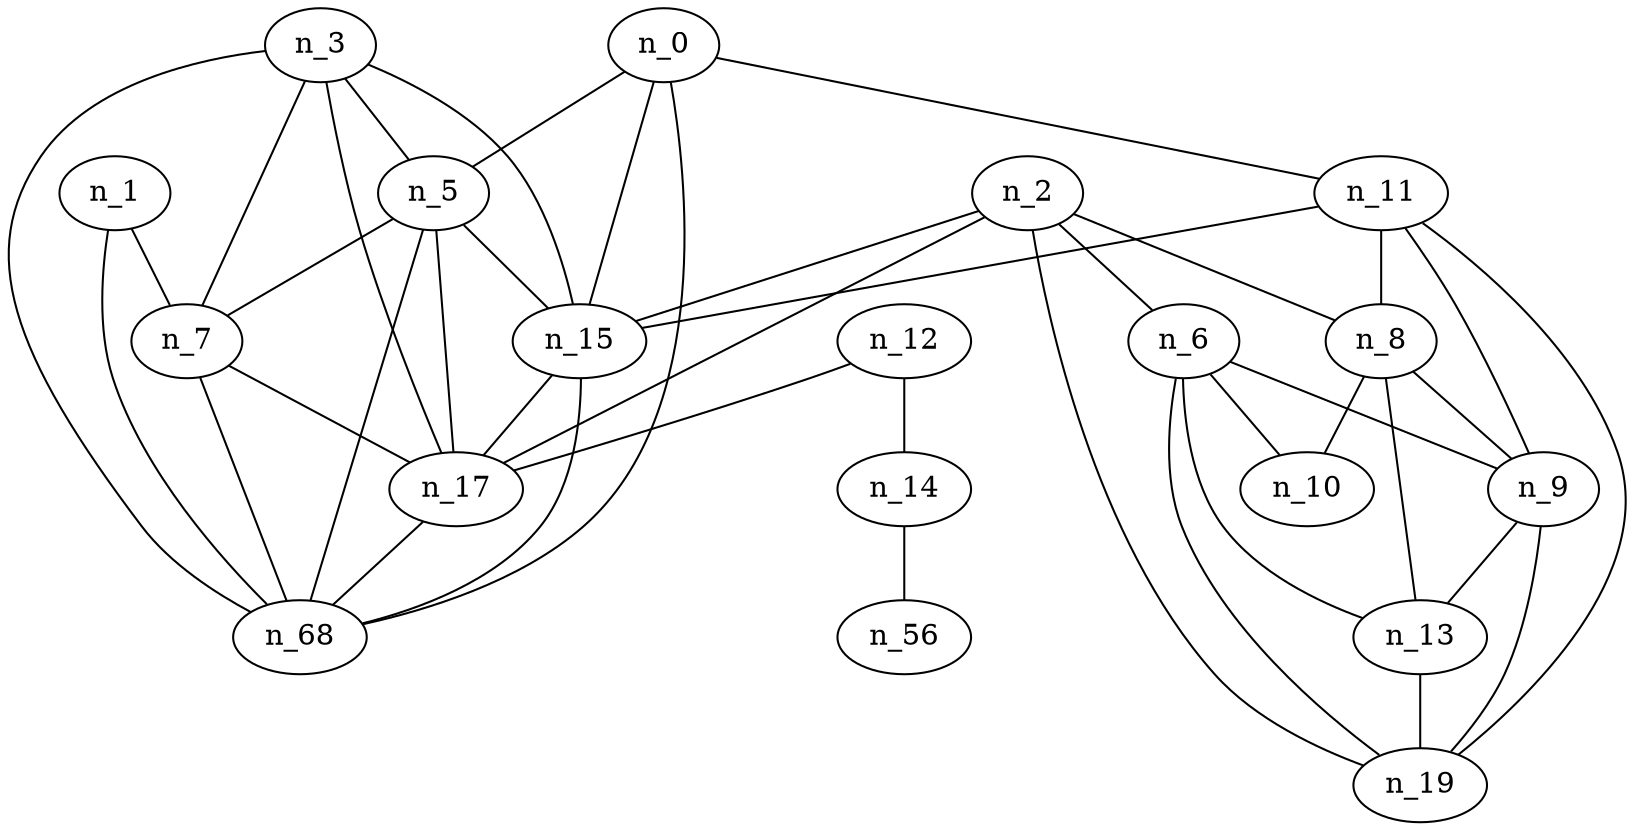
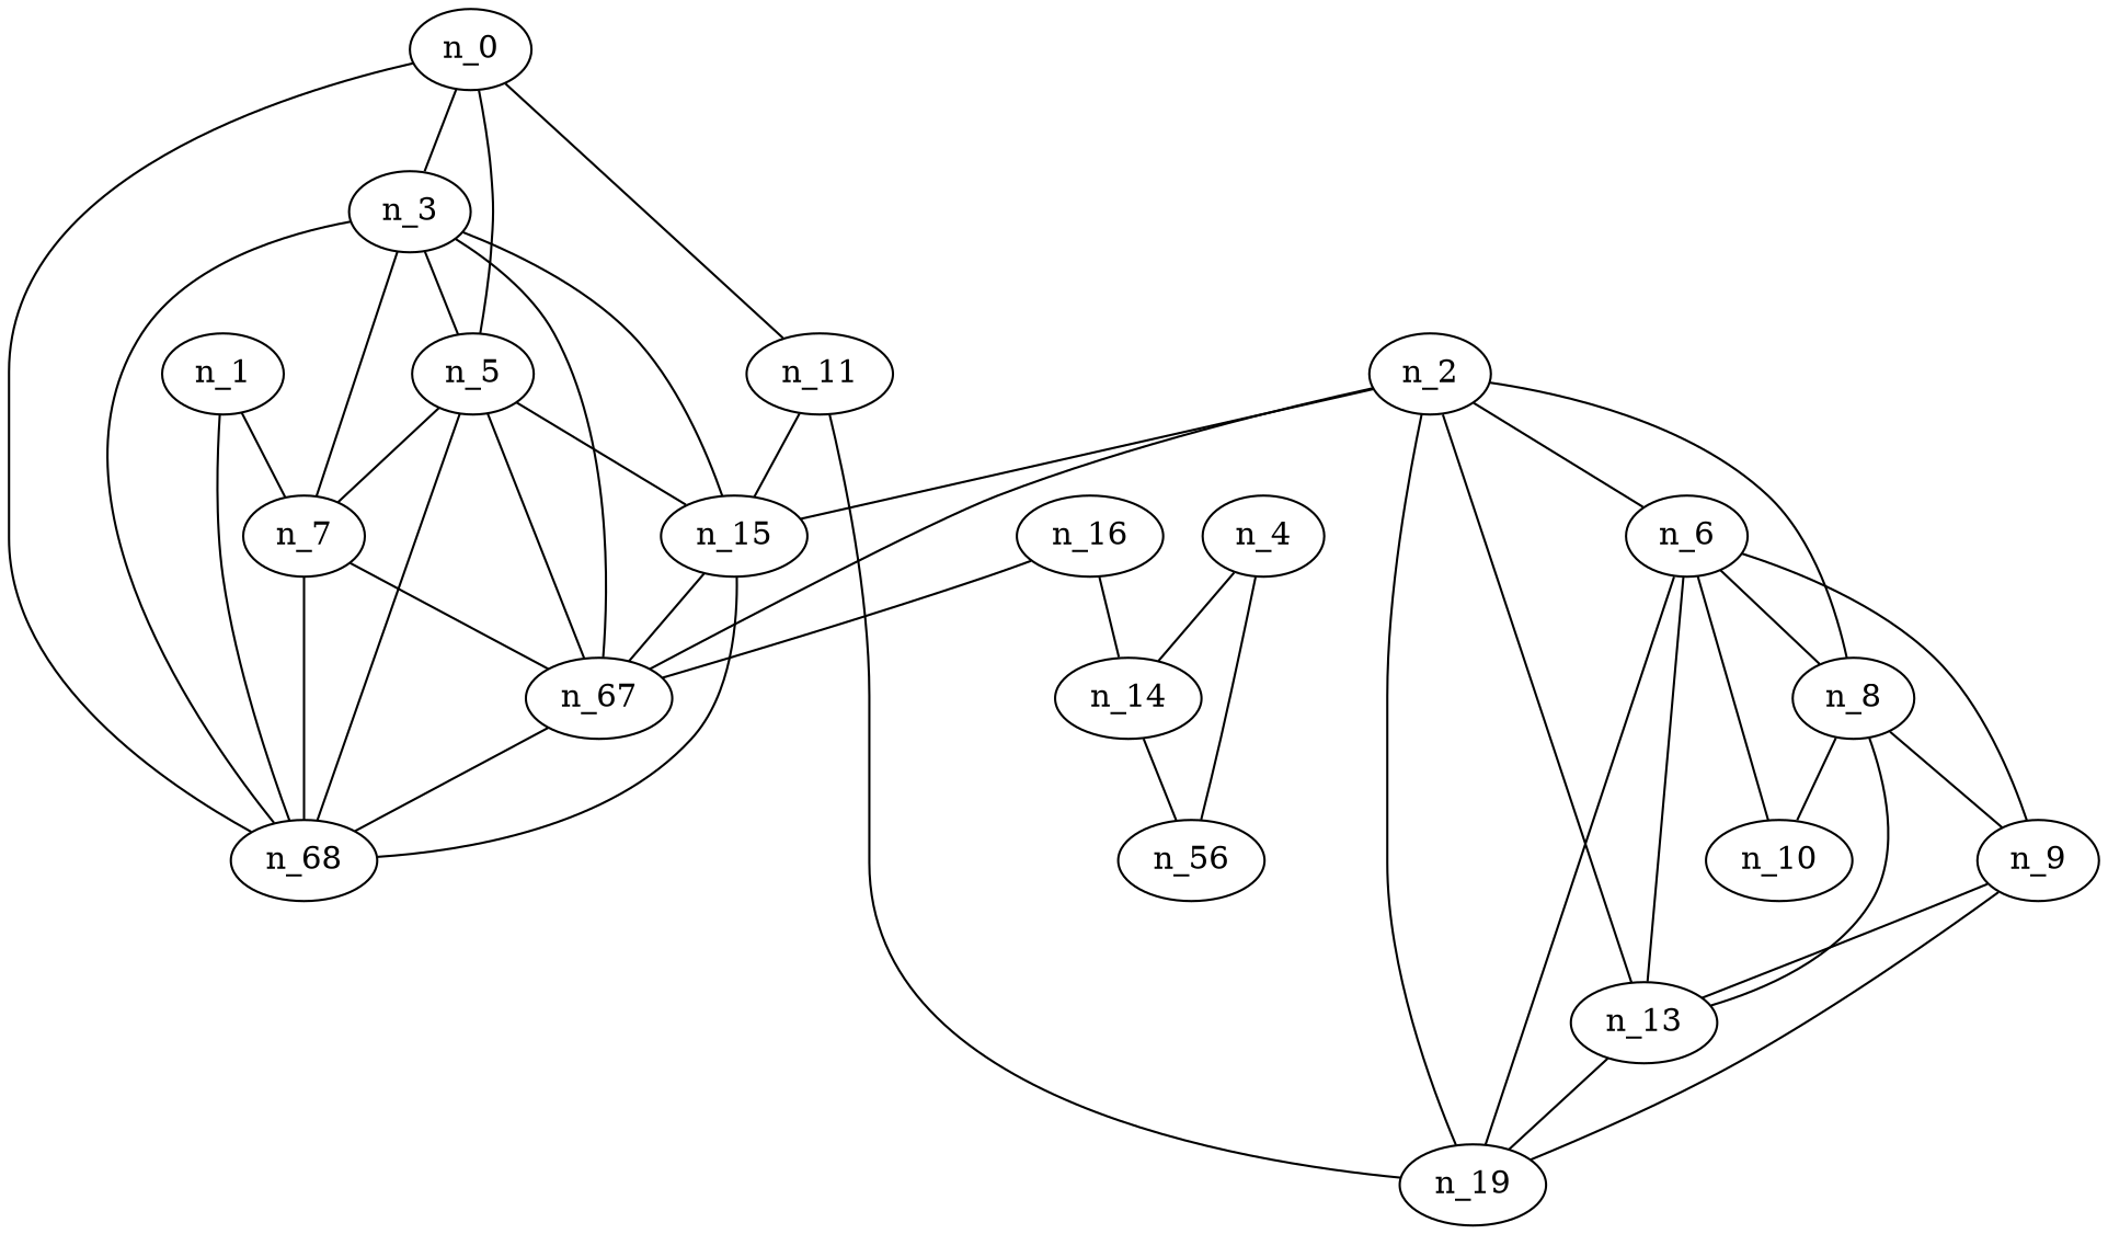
  graph {
    n_0
    n_3
    n_5
    n_11
    n5 [label=n_68]
    n_7
    n_15
-   n_17
+   n_17 [label=n_67]
    n_19
    n_1
-   n_12
+   n_12 [label=n_16]
    n_14
    n_2
    n_6
    n_8
    n_13
    n_9
    n_10
+   n_4
    n20 [label=n_56]
-   n_0 -- n_15
+   n_0 -- n_3
    n_0 -- n_5
    n_0 -- n_11
    n_0 -- n5
    n_3 -- n_5
    n_3 -- n5
    n_3 -- n_7
    n_3 -- n_15
    n_3 -- n_17
    n_5 -- n5
    n_5 -- n_7
    n_5 -- n_15
    n_5 -- n_17
    n_11 -- n_15
    n_11 -- n_19
    n_7 -- n5
    n_7 -- n_17
    n_15 -- n5
    n_15 -- n_17
    n_17 -- n5
    n_1 -- n5
    n_1 -- n_7
    n_12 -- n_17
    n_12 -- n_14
    n_14 -- n20
    n_2 -- n_15
    n_2 -- n_17
    n_2 -- n_19
    n_2 -- n_6
    n_2 -- n_8
+   n_2 -- n_13
    n_6 -- n_19
-   n_11 -- n_8
+   n_6 -- n_8
    n_6 -- n_13
    n_6 -- n_9
    n_6 -- n_10
    n_8 -- n_13
    n_8 -- n_9
    n_8 -- n_10
    n_13 -- n_19
-   n_9 -- n_11
    n_9 -- n_19
    n_9 -- n_13
+   n_4 -- n_14
+   n_4 -- n20
  }
